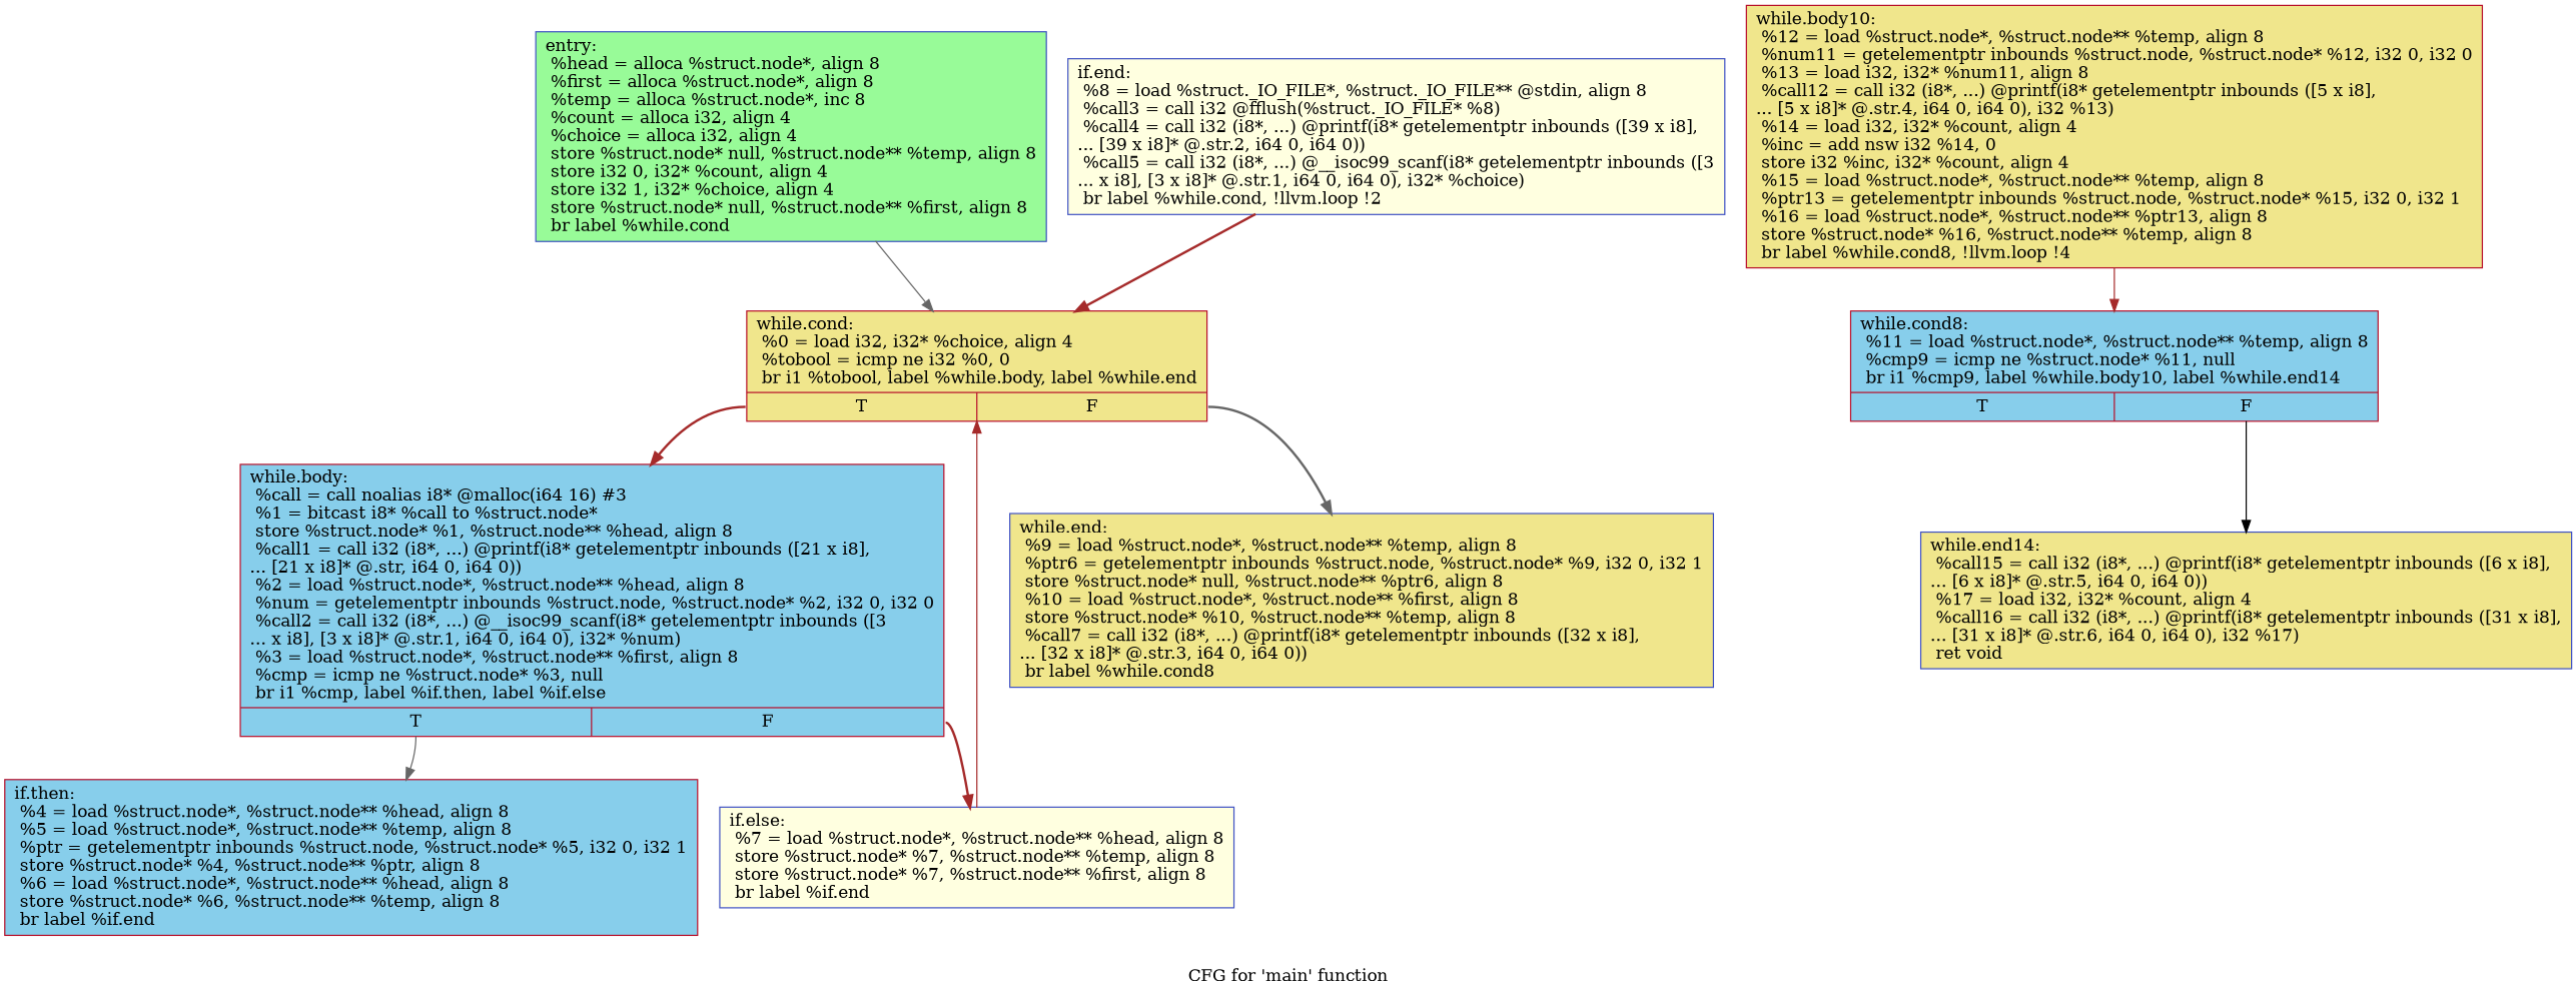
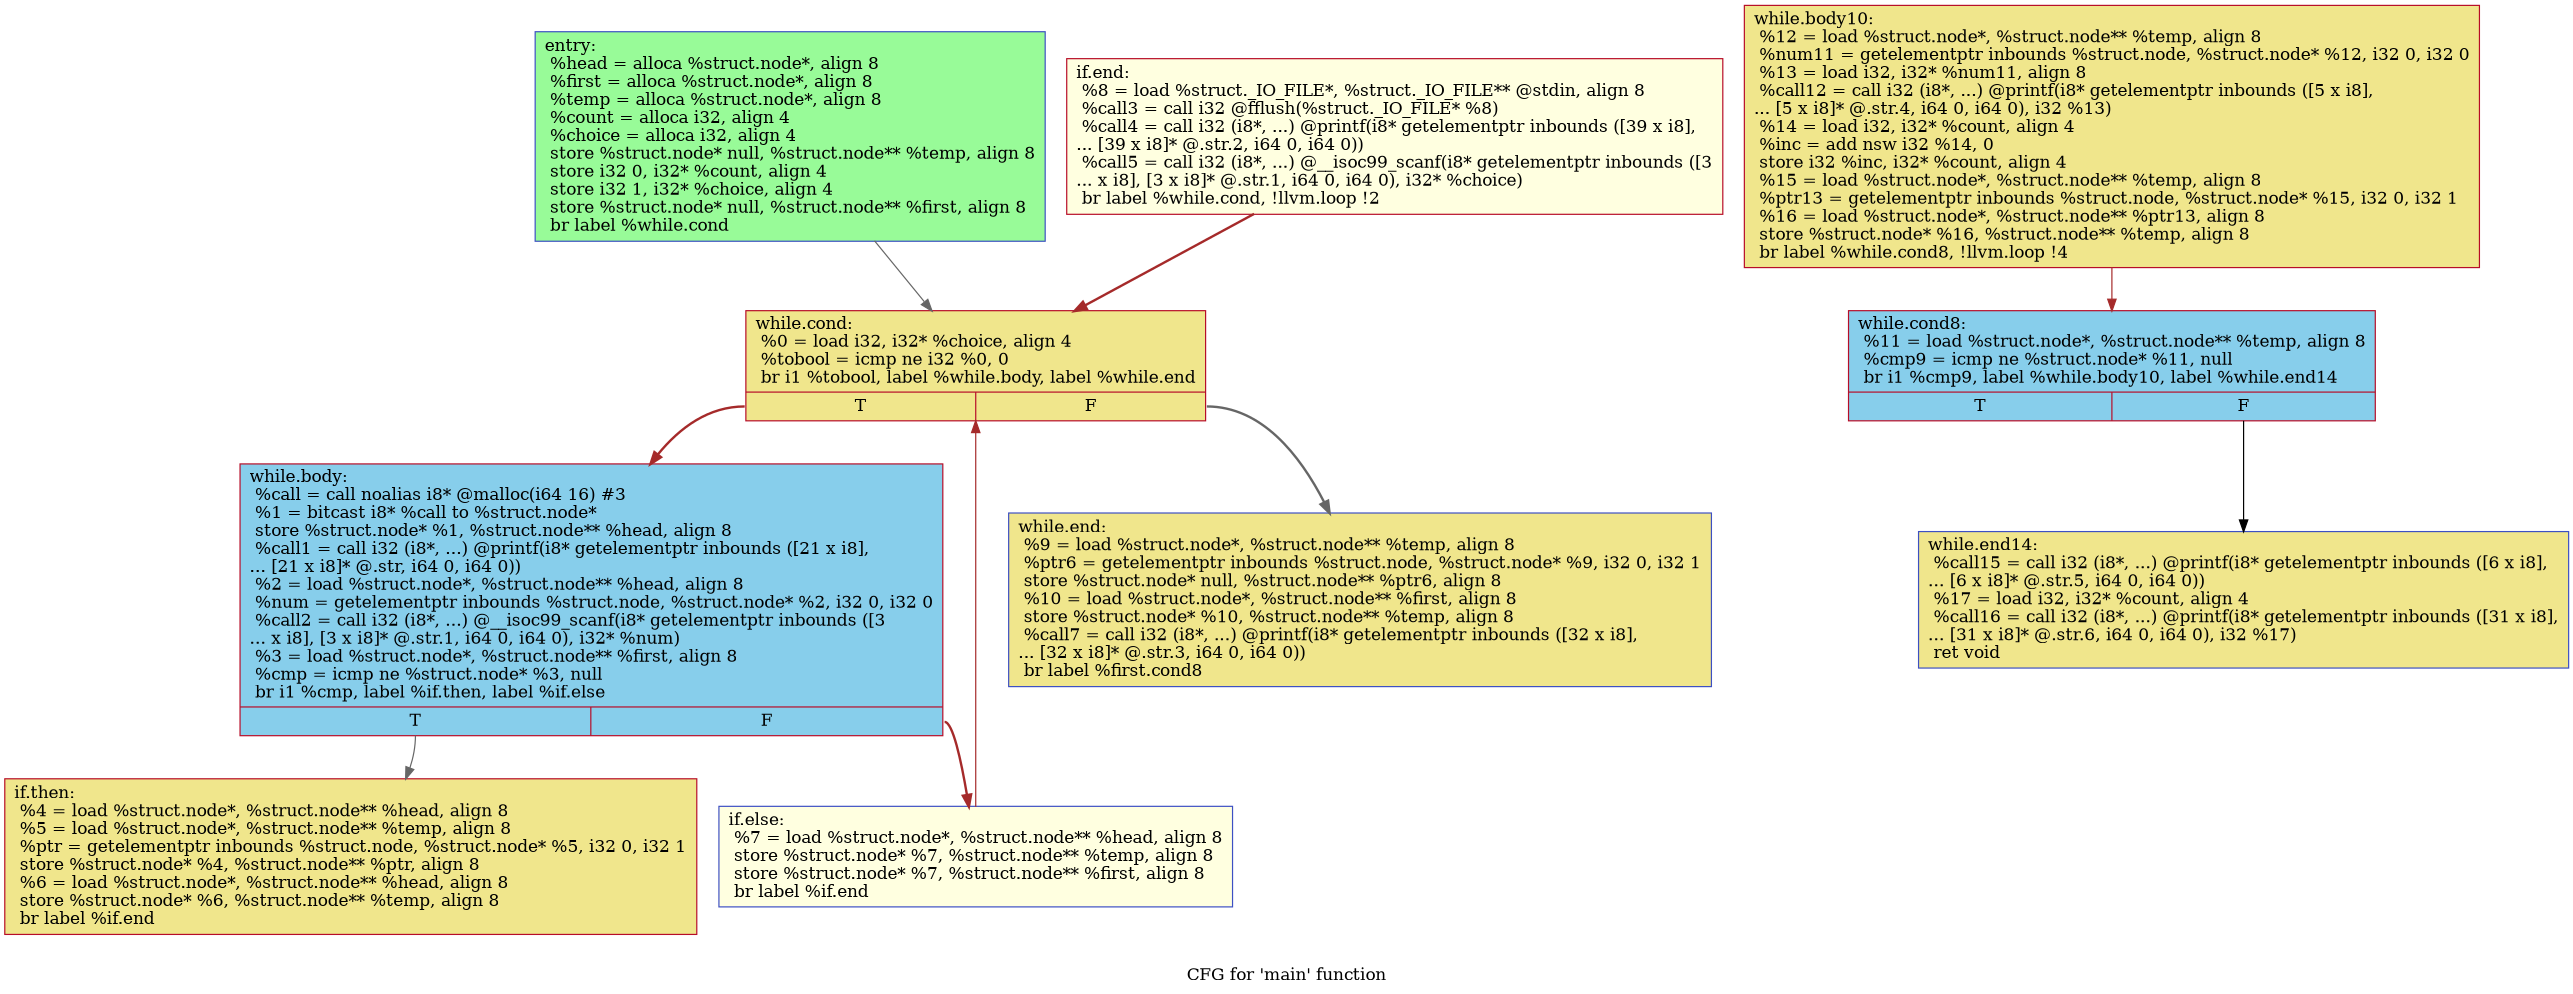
  digraph {
    label="CFG for 'main' function"
    node [color="#b70d28ff" fillcolor=khaki shape=record style=filled]
    edge [color=brown style=solid]
-   n1 [color="#3d50c3ff" fillcolor=palegreen label="{entry:\l  %head = alloca %struct.node*, align 8\l  %first = alloca %struct.node*, align 8\l  %temp = alloca %struct.node*, inc 8\l  %count = alloca i32, align 4\l  %choice = alloca i32, align 4\l  store %struct.node* null, %struct.node** %temp, align 8\l  store i32 0, i32* %count, align 4\l  store i32 1, i32* %choice, align 4\l  store %struct.node* null, %struct.node** %first, align 8\l  br label %while.cond\l}"]
+   n1 [color="#3d50c3ff" fillcolor=palegreen label="{entry:\l  %head = alloca %struct.node*, align 8\l  %first = alloca %struct.node*, align 8\l  %temp = alloca %struct.node*, align 8\l  %count = alloca i32, align 4\l  %choice = alloca i32, align 4\l  store %struct.node* null, %struct.node** %temp, align 8\l  store i32 0, i32* %count, align 4\l  store i32 1, i32* %choice, align 4\l  store %struct.node* null, %struct.node** %first, align 8\l  br label %while.cond\l}"]
    n2 [label="{while.cond:                                       \l  %0 = load i32, i32* %choice, align 4\l  %tobool = icmp ne i32 %0, 0\l  br i1 %tobool, label %while.body, label %while.end\l|{<s0>T|<s1>F}}"]
    n3 [fillcolor=skyblue label="{while.body:                                       \l  %call = call noalias i8* @malloc(i64 16) #3\l  %1 = bitcast i8* %call to %struct.node*\l  store %struct.node* %1, %struct.node** %head, align 8\l  %call1 = call i32 (i8*, ...) @printf(i8* getelementptr inbounds ([21 x i8],\l... [21 x i8]* @.str, i64 0, i64 0))\l  %2 = load %struct.node*, %struct.node** %head, align 8\l  %num = getelementptr inbounds %struct.node, %struct.node* %2, i32 0, i32 0\l  %call2 = call i32 (i8*, ...) @__isoc99_scanf(i8* getelementptr inbounds ([3\l... x i8], [3 x i8]* @.str.1, i64 0, i64 0), i32* %num)\l  %3 = load %struct.node*, %struct.node** %first, align 8\l  %cmp = icmp ne %struct.node* %3, null\l  br i1 %cmp, label %if.then, label %if.else\l|{<s0>T|<s1>F}}"]
-   n4 [color="#3d50c3ff" label="{while.end:                                        \l  %9 = load %struct.node*, %struct.node** %temp, align 8\l  %ptr6 = getelementptr inbounds %struct.node, %struct.node* %9, i32 0, i32 1\l  store %struct.node* null, %struct.node** %ptr6, align 8\l  %10 = load %struct.node*, %struct.node** %first, align 8\l  store %struct.node* %10, %struct.node** %temp, align 8\l  %call7 = call i32 (i8*, ...) @printf(i8* getelementptr inbounds ([32 x i8],\l... [32 x i8]* @.str.3, i64 0, i64 0))\l  br label %while.cond8\l}"]
-   n5 [fillcolor=skyblue label="{if.then:                                          \l  %4 = load %struct.node*, %struct.node** %head, align 8\l  %5 = load %struct.node*, %struct.node** %temp, align 8\l  %ptr = getelementptr inbounds %struct.node, %struct.node* %5, i32 0, i32 1\l  store %struct.node* %4, %struct.node** %ptr, align 8\l  %6 = load %struct.node*, %struct.node** %head, align 8\l  store %struct.node* %6, %struct.node** %temp, align 8\l  br label %if.end\l}"]
+   n4 [color="#3d50c3ff" label="{while.end:                                        \l  %9 = load %struct.node*, %struct.node** %temp, align 8\l  %ptr6 = getelementptr inbounds %struct.node, %struct.node* %9, i32 0, i32 1\l  store %struct.node* null, %struct.node** %ptr6, align 8\l  %10 = load %struct.node*, %struct.node** %first, align 8\l  store %struct.node* %10, %struct.node** %temp, align 8\l  %call7 = call i32 (i8*, ...) @printf(i8* getelementptr inbounds ([32 x i8],\l... [32 x i8]* @.str.3, i64 0, i64 0))\l  br label %first.cond8\l}"]
+   n5 [label="{if.then:                                          \l  %4 = load %struct.node*, %struct.node** %head, align 8\l  %5 = load %struct.node*, %struct.node** %temp, align 8\l  %ptr = getelementptr inbounds %struct.node, %struct.node* %5, i32 0, i32 1\l  store %struct.node* %4, %struct.node** %ptr, align 8\l  %6 = load %struct.node*, %struct.node** %head, align 8\l  store %struct.node* %6, %struct.node** %temp, align 8\l  br label %if.end\l}"]
    n6 [color="#3d50c3ff" fillcolor=lightyellow label="{if.else:                                          \l  %7 = load %struct.node*, %struct.node** %head, align 8\l  store %struct.node* %7, %struct.node** %temp, align 8\l  store %struct.node* %7, %struct.node** %first, align 8\l  br label %if.end\l}"]
    n7 [fillcolor=skyblue label="{while.cond8:                                      \l  %11 = load %struct.node*, %struct.node** %temp, align 8\l  %cmp9 = icmp ne %struct.node* %11, null\l  br i1 %cmp9, label %while.body10, label %while.end14\l|{<s0>T|<s1>F}}"]
    n8 [color="#3d50c3ff" label="{while.end14:                                      \l  %call15 = call i32 (i8*, ...) @printf(i8* getelementptr inbounds ([6 x i8],\l... [6 x i8]* @.str.5, i64 0, i64 0))\l  %17 = load i32, i32* %count, align 4\l  %call16 = call i32 (i8*, ...) @printf(i8* getelementptr inbounds ([31 x i8],\l... [31 x i8]* @.str.6, i64 0, i64 0), i32 %17)\l  ret void\l}"]
-   n9 [color="#3d50c3ff" fillcolor=lightyellow label="{if.end:                                           \l  %8 = load %struct._IO_FILE*, %struct._IO_FILE** @stdin, align 8\l  %call3 = call i32 @fflush(%struct._IO_FILE* %8)\l  %call4 = call i32 (i8*, ...) @printf(i8* getelementptr inbounds ([39 x i8],\l... [39 x i8]* @.str.2, i64 0, i64 0))\l  %call5 = call i32 (i8*, ...) @__isoc99_scanf(i8* getelementptr inbounds ([3\l... x i8], [3 x i8]* @.str.1, i64 0, i64 0), i32* %choice)\l  br label %while.cond, !llvm.loop !2\l}"]
+   n9 [fillcolor=lightyellow label="{if.end:                                           \l  %8 = load %struct._IO_FILE*, %struct._IO_FILE** @stdin, align 8\l  %call3 = call i32 @fflush(%struct._IO_FILE* %8)\l  %call4 = call i32 (i8*, ...) @printf(i8* getelementptr inbounds ([39 x i8],\l... [39 x i8]* @.str.2, i64 0, i64 0))\l  %call5 = call i32 (i8*, ...) @__isoc99_scanf(i8* getelementptr inbounds ([3\l... x i8], [3 x i8]* @.str.1, i64 0, i64 0), i32* %choice)\l  br label %while.cond, !llvm.loop !2\l}"]
    n10 [label="{while.body10:                                     \l  %12 = load %struct.node*, %struct.node** %temp, align 8\l  %num11 = getelementptr inbounds %struct.node, %struct.node* %12, i32 0, i32 0\l  %13 = load i32, i32* %num11, align 8\l  %call12 = call i32 (i8*, ...) @printf(i8* getelementptr inbounds ([5 x i8],\l... [5 x i8]* @.str.4, i64 0, i64 0), i32 %13)\l  %14 = load i32, i32* %count, align 4\l  %inc = add nsw i32 %14, 0\l  store i32 %inc, i32* %count, align 4\l  %15 = load %struct.node*, %struct.node** %temp, align 8\l  %ptr13 = getelementptr inbounds %struct.node, %struct.node* %15, i32 0, i32 1\l  %16 = load %struct.node*, %struct.node** %ptr13, align 8\l  store %struct.node* %16, %struct.node** %temp, align 8\l  br label %while.cond8, !llvm.loop !4\l}"]
    n1 -> n2 [color=gray40]
    n2 -> n3 [style=bold tailport=s0]
    n2 -> n4 [color=gray40 style=bold tailport=s1]
    n3 -> n5 [color=gray40 tailport=s0]
    n3 -> n6 [style=bold tailport=s1]
    n6 -> n2
    n7 -> n8 [color=black tailport=s1]
    n9 -> n2 [style=bold]
    n10 -> n7
  }
